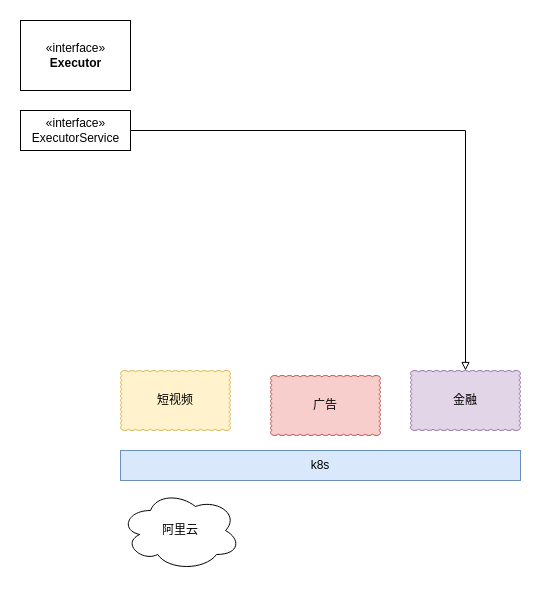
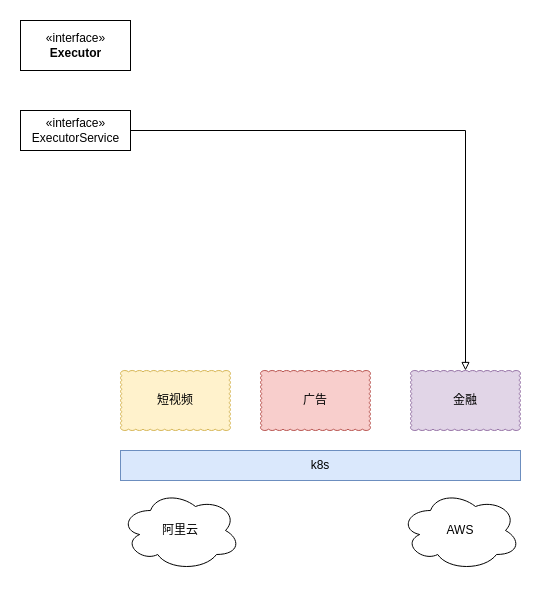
  <mxCell id="0" />
  <mxCell id="1" parent="0" />
- <mxCell id="2" value="«interface»&lt;br&gt;&lt;b&gt;Executor&lt;/b&gt;" style="html=1;" parent="1" vertex="1"><mxGeometry x="20" y="20" width="110" height="70" as="geometry" /></mxCell>
+ <mxCell id="2" value="«interface»&lt;br&gt;&lt;b&gt;Executor&lt;/b&gt;" style="html=1;" parent="1" vertex="1"><mxGeometry x="20" y="20" width="110" height="50" as="geometry" /></mxCell>
  <mxCell id="3" value="" style="edgeStyle=orthogonalEdgeStyle;rounded=0;orthogonalLoop=1;jettySize=auto;html=1;endArrow=block;endFill=0;" parent="1" source="4" target="11" edge="1"><mxGeometry relative="1" as="geometry" /></mxCell>
  <mxCell id="4" value="«interface»&lt;br&gt;ExecutorService" style="html=1;" parent="1" vertex="1"><mxGeometry x="20" y="110" width="110" height="40" as="geometry" /></mxCell>
  <mxCell id="5" value="" style="group" vertex="1" connectable="0" parent="1"><mxGeometry x="120" y="370" width="400" height="200" as="geometry" /></mxCell>
  <mxCell id="6" value="k8s" style="rounded=0;whiteSpace=wrap;html=1;fillColor=#dae8fc;strokeColor=#6c8ebf;" vertex="1" parent="5"><mxGeometry y="80" width="400" height="30" as="geometry" /></mxCell>
  <mxCell id="7" value="阿里云" style="ellipse;shape=cloud;whiteSpace=wrap;html=1;" vertex="1" parent="5"><mxGeometry y="120" width="120" height="80" as="geometry" /></mxCell>
+ <mxCell id="8" value="AWS" style="ellipse;shape=cloud;whiteSpace=wrap;html=1;" vertex="1" parent="5"><mxGeometry x="280" y="120" width="120" height="80" as="geometry" /></mxCell>
  <mxCell id="9" value="短视频" style="whiteSpace=wrap;html=1;shape=mxgraph.basic.cloud_rect;fillColor=#fff2cc;strokeColor=#d6b656;" vertex="1" parent="5"><mxGeometry width="110" height="60" as="geometry" /></mxCell>
- <mxCell id="10" value="广告" style="whiteSpace=wrap;html=1;shape=mxgraph.basic.cloud_rect;fillColor=#f8cecc;strokeColor=#b85450;" vertex="1" parent="5"><mxGeometry x="150" y="5" width="110" height="60" as="geometry" /></mxCell>
+ <mxCell id="10" value="广告" style="whiteSpace=wrap;html=1;shape=mxgraph.basic.cloud_rect;fillColor=#f8cecc;strokeColor=#b85450;" vertex="1" parent="5"><mxGeometry x="140" width="110" height="60" as="geometry" /></mxCell>
  <mxCell id="11" value="金融" style="whiteSpace=wrap;html=1;shape=mxgraph.basic.cloud_rect;fillColor=#e1d5e7;strokeColor=#9673a6;" vertex="1" parent="5"><mxGeometry x="290" width="110" height="60" as="geometry" /></mxCell>
